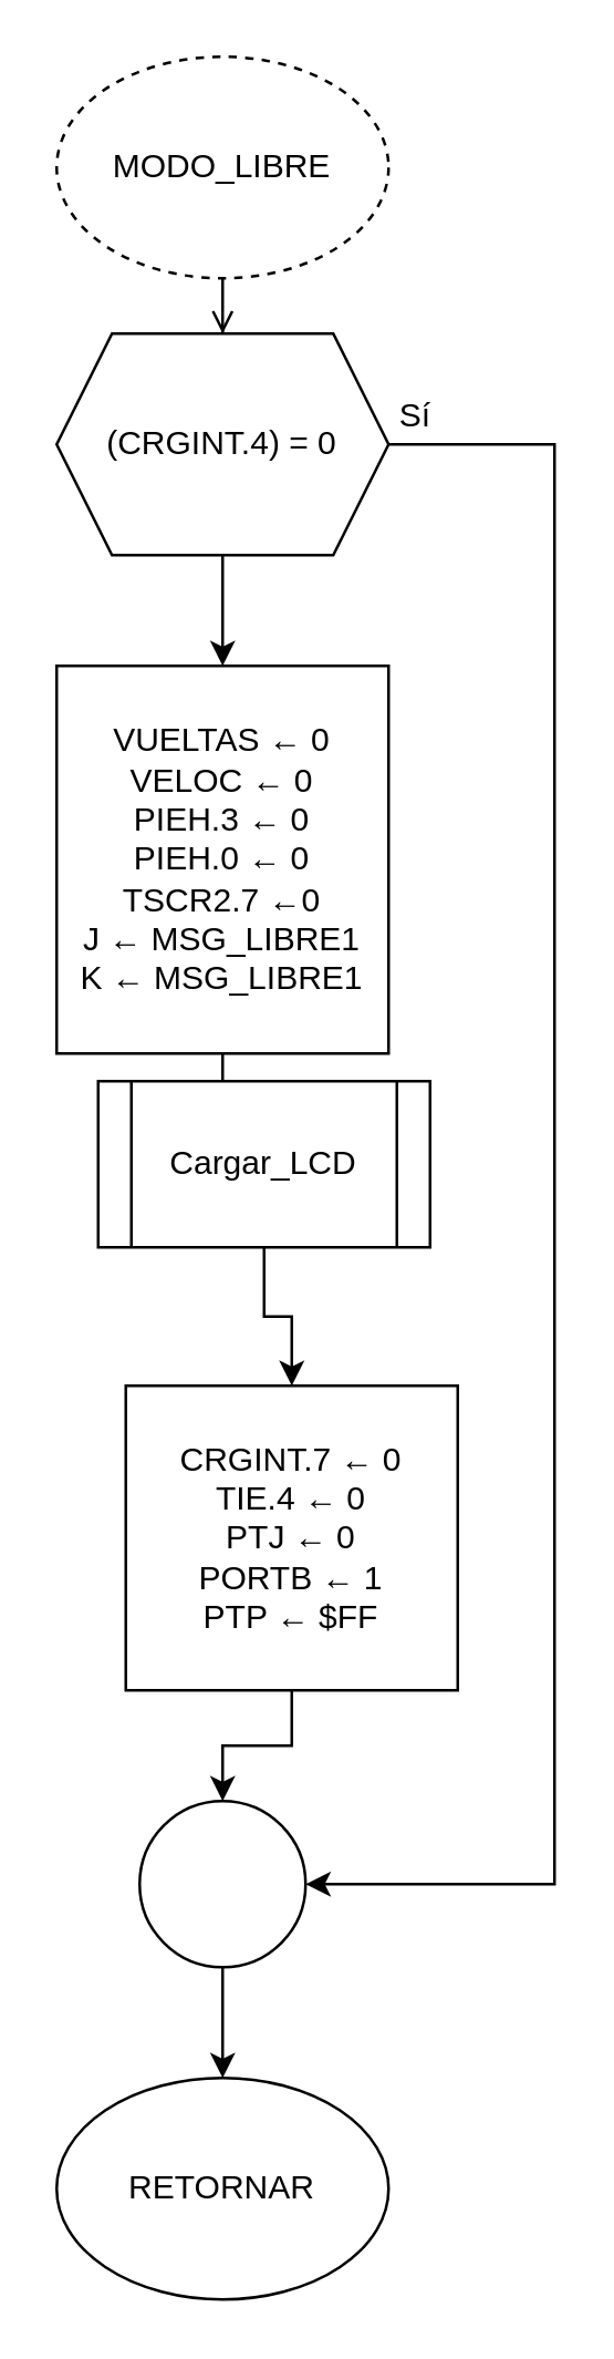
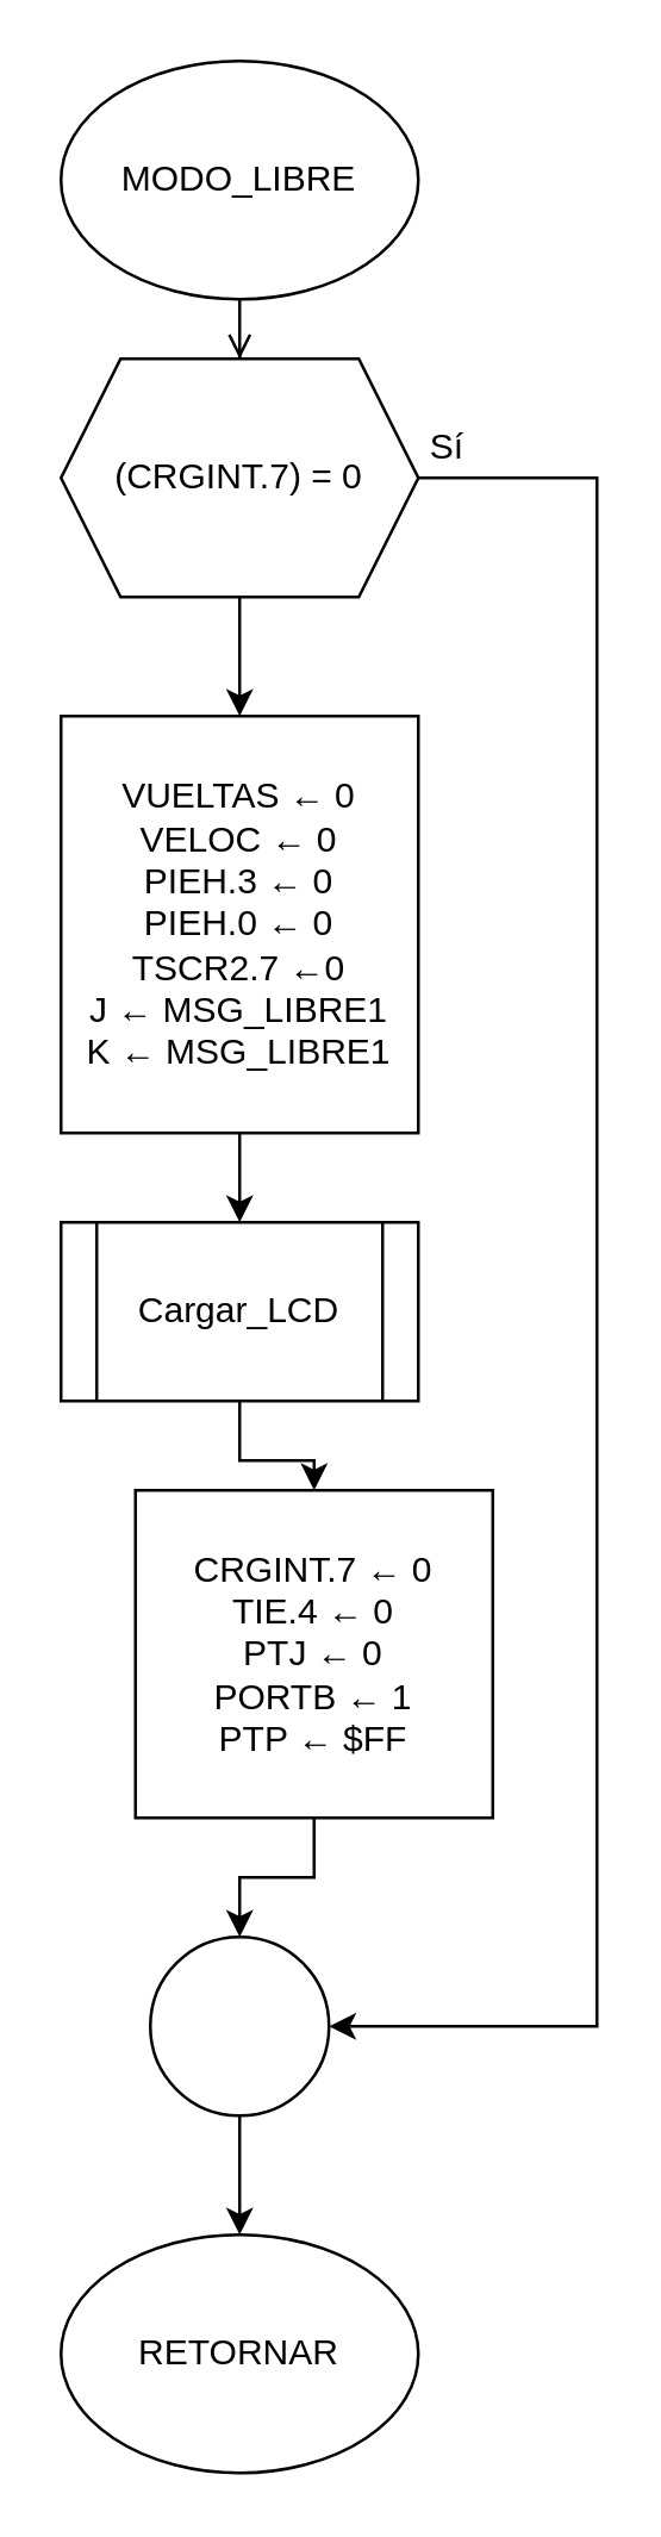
  <mxCell id="0" />
  <mxCell id="1" parent="0" />
  <mxCell id="2" value="" style="edgeStyle=orthogonalEdgeStyle;rounded=0;orthogonalLoop=1;jettySize=auto;html=1;endArrow=open;" edge="1" parent="1" source="3" target="6"><mxGeometry relative="1" as="geometry" /></mxCell>
- <mxCell id="3" value="MODO_LIBRE" style="ellipse;whiteSpace=wrap;html=1;dashed=1;" vertex="1" parent="1"><mxGeometry x="20" y="20" width="120" height="80" as="geometry" /></mxCell>
+ <mxCell id="3" value="MODO_LIBRE" style="ellipse;whiteSpace=wrap;html=1;" vertex="1" parent="1"><mxGeometry x="20" y="20" width="120" height="80" as="geometry" /></mxCell>
  <mxCell id="4" value="" style="edgeStyle=orthogonalEdgeStyle;rounded=0;orthogonalLoop=1;jettySize=auto;html=1;" edge="1" parent="1" source="6" target="8"><mxGeometry relative="1" as="geometry" /></mxCell>
  <mxCell id="5" style="edgeStyle=orthogonalEdgeStyle;rounded=0;orthogonalLoop=1;jettySize=auto;html=1;entryX=1;entryY=0.5;entryDx=0;entryDy=0;" edge="1" parent="1" source="6" target="14"><mxGeometry relative="1" as="geometry"><Array as="points"><mxPoint x="200" y="160" /><mxPoint x="200" y="680" /></Array></mxGeometry></mxCell>
- <mxCell id="6" value="(CRGINT.4) = 0" style="shape=hexagon;perimeter=hexagonPerimeter2;whiteSpace=wrap;html=1;fixedSize=1;" vertex="1" parent="1"><mxGeometry x="20" y="120" width="120" height="80" as="geometry" /></mxCell>
+ <mxCell id="6" value="(CRGINT.7) = 0" style="shape=hexagon;perimeter=hexagonPerimeter2;whiteSpace=wrap;html=1;fixedSize=1;" vertex="1" parent="1"><mxGeometry x="20" y="120" width="120" height="80" as="geometry" /></mxCell>
  <mxCell id="7" value="" style="edgeStyle=orthogonalEdgeStyle;rounded=0;orthogonalLoop=1;jettySize=auto;html=1;" edge="1" parent="1" source="8" target="10"><mxGeometry relative="1" as="geometry" /></mxCell>
  <mxCell id="8" value="VUELTAS ← 0&lt;br&gt;VELOC ← 0&lt;br&gt;PIEH.3 ← 0&lt;br&gt;PIEH.0 ← 0&lt;br&gt;TSCR2.7 ←0&lt;br&gt;J ← MSG_LIBRE1&lt;br&gt;K ← MSG_LIBRE1" style="whiteSpace=wrap;html=1;" vertex="1" parent="1"><mxGeometry x="20" y="240" width="120" height="140" as="geometry" /></mxCell>
  <mxCell id="9" value="" style="edgeStyle=orthogonalEdgeStyle;rounded=0;orthogonalLoop=1;jettySize=auto;html=1;" edge="1" parent="1" source="10" target="12"><mxGeometry relative="1" as="geometry" /></mxCell>
- <mxCell id="10" value="Cargar_LCD" style="shape=process;whiteSpace=wrap;html=1;backgroundOutline=1;" vertex="1" parent="1"><mxGeometry x="35" y="390" width="120" height="60" as="geometry" /></mxCell>
+ <mxCell id="10" value="Cargar_LCD" style="shape=process;whiteSpace=wrap;html=1;backgroundOutline=1;" vertex="1" parent="1"><mxGeometry x="20" y="410" width="120" height="60" as="geometry" /></mxCell>
  <mxCell id="11" value="" style="edgeStyle=orthogonalEdgeStyle;rounded=0;orthogonalLoop=1;jettySize=auto;html=1;" edge="1" parent="1" source="12" target="14"><mxGeometry relative="1" as="geometry" /></mxCell>
  <mxCell id="12" value="&lt;span&gt;CRGINT.7 ← 0&lt;br&gt;TIE.4 ← 0&lt;br&gt;PTJ ← 0&lt;br&gt;PORTB ← 1&lt;br&gt;PTP ← $FF&lt;br&gt;&lt;/span&gt;" style="whiteSpace=wrap;html=1;" vertex="1" parent="1"><mxGeometry x="45" y="500" width="120" height="110" as="geometry" /></mxCell>
  <mxCell id="13" value="" style="edgeStyle=orthogonalEdgeStyle;rounded=0;orthogonalLoop=1;jettySize=auto;html=1;" edge="1" parent="1" source="14" target="15"><mxGeometry relative="1" as="geometry" /></mxCell>
  <mxCell id="14" value="" style="ellipse;whiteSpace=wrap;html=1;aspect=fixed;" vertex="1" parent="1"><mxGeometry x="50" y="650" width="60" height="60" as="geometry" /></mxCell>
  <mxCell id="15" value="RETORNAR" style="ellipse;whiteSpace=wrap;html=1;" vertex="1" parent="1"><mxGeometry x="20" y="750" width="120" height="80" as="geometry" /></mxCell>
  <mxCell id="16" value="Sí" style="text;html=1;strokeColor=none;fillColor=none;align=center;verticalAlign=middle;whiteSpace=wrap;rounded=0;" vertex="1" parent="1"><mxGeometry x="130" y="140" width="40" height="20" as="geometry" /></mxCell>
